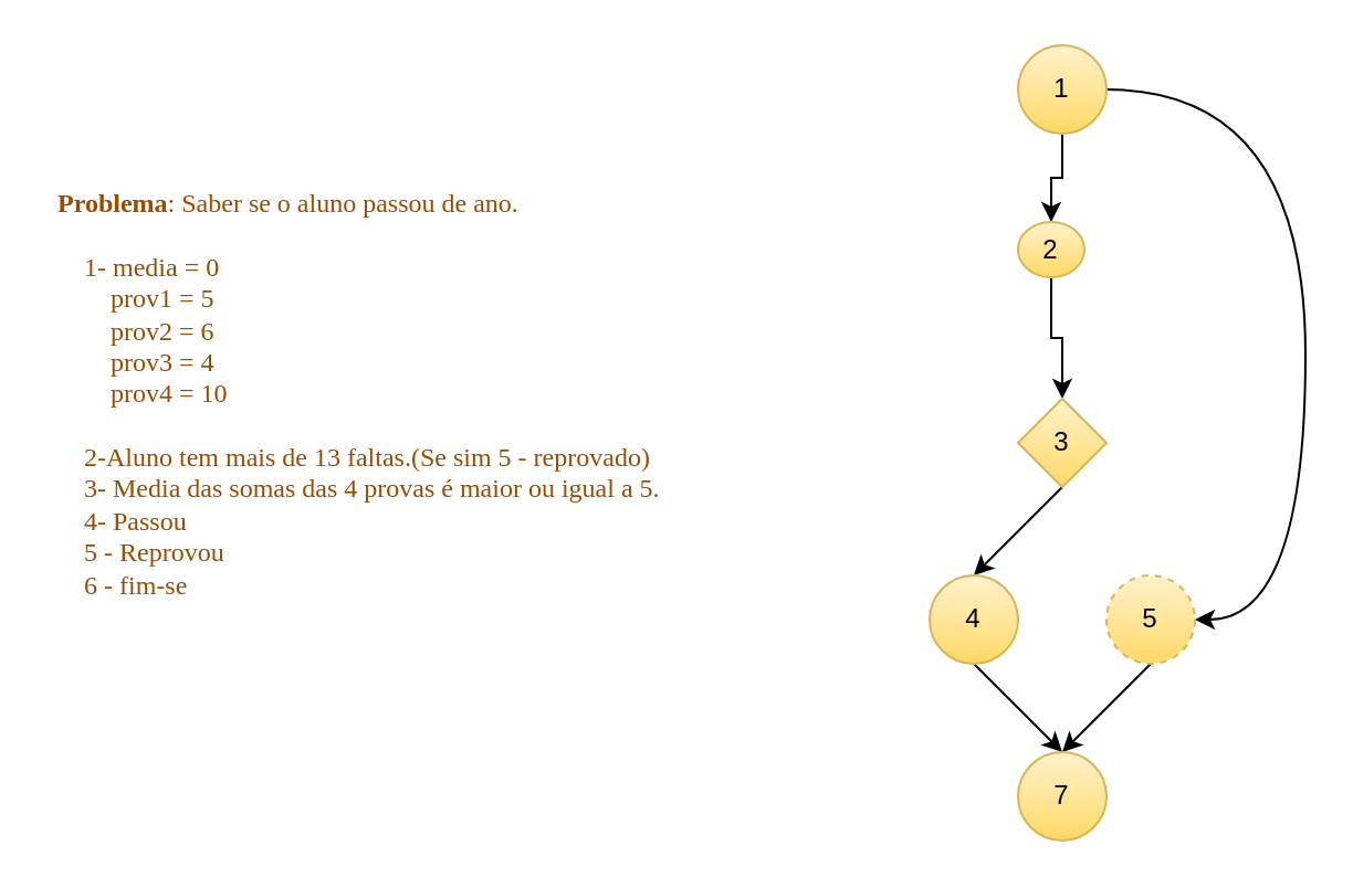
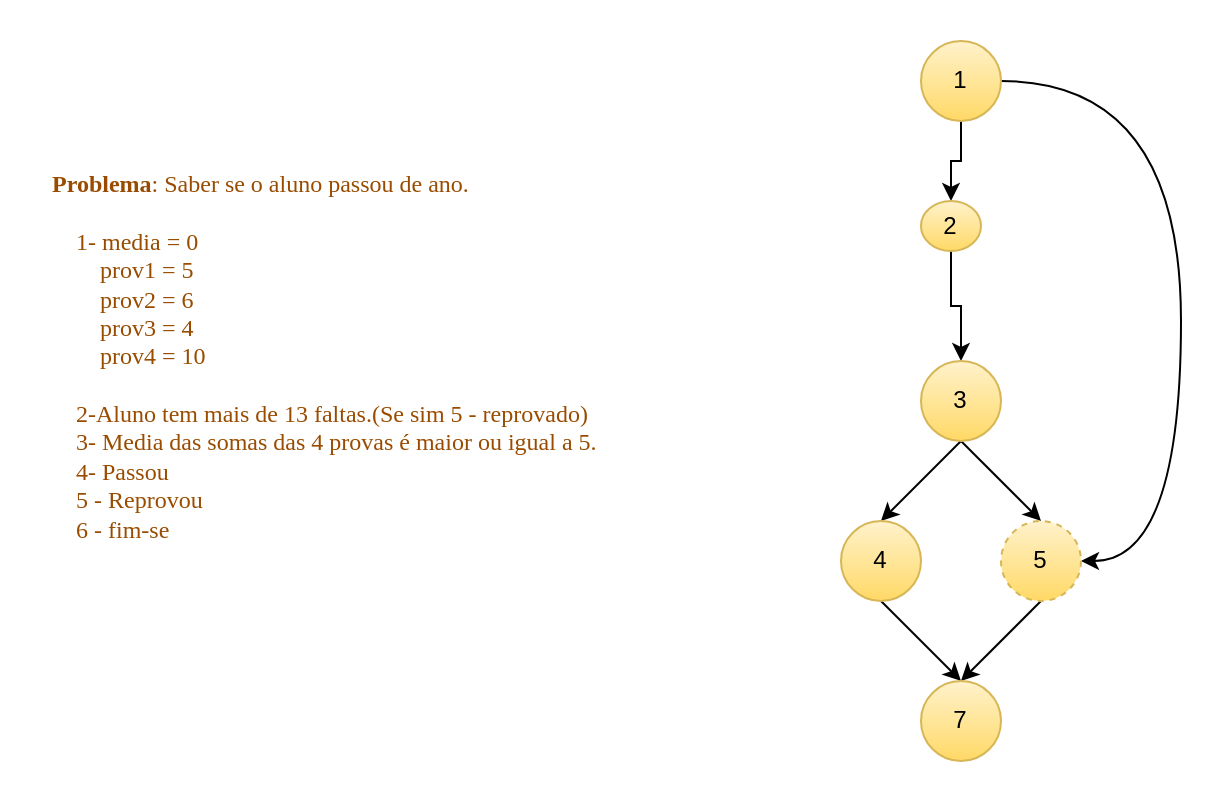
  <mxCell id="0" />
  <mxCell id="1" parent="0" />
  <mxCell id="2" value="&lt;font color=&quot;#994c00&quot; face=&quot;Verdana&quot;&gt;&lt;b&gt;Problema&lt;/b&gt;: Saber se o aluno passou de ano.&lt;br&gt;&lt;br&gt;&lt;span style=&quot;&quot;&gt;&lt;span style=&quot;white-space: pre;&quot;&gt;&amp;nbsp;&amp;nbsp;&amp;nbsp;&amp;nbsp;&lt;/span&gt;&lt;/span&gt;1- media = 0&lt;br&gt;&lt;span style=&quot;&quot;&gt;&lt;span style=&quot;white-space: pre;&quot;&gt;&amp;nbsp;&amp;nbsp;&amp;nbsp;&amp;nbsp;&lt;/span&gt;&lt;/span&gt;&amp;nbsp; &amp;nbsp; prov1 = 5&lt;br&gt;&lt;span style=&quot;white-space: pre;&quot;&gt;&#09;&lt;/span&gt;prov2 = 6&lt;br&gt;&lt;span style=&quot;white-space: pre;&quot;&gt;&#09;&lt;/span&gt;prov3 = 4&lt;br&gt;&lt;span style=&quot;white-space: pre;&quot;&gt;&#09;&lt;/span&gt;prov4 = 10&lt;br&gt;&lt;br&gt;&lt;span style=&quot;&quot;&gt;&lt;span style=&quot;white-space: pre;&quot;&gt;&amp;nbsp;&amp;nbsp;&amp;nbsp;&amp;nbsp;&lt;/span&gt;&lt;/span&gt;2-Aluno tem mais de 13 faltas.(Se sim 5 - reprovado)&lt;br&gt;&lt;span style=&quot;&quot;&gt;&lt;span style=&quot;white-space: pre;&quot;&gt;&amp;nbsp;&amp;nbsp;&amp;nbsp;&amp;nbsp;&lt;/span&gt;&lt;/span&gt;3- Media das somas das 4 provas é maior ou igual a 5.&lt;br&gt;&lt;span style=&quot;&quot;&gt;&lt;span style=&quot;white-space: pre;&quot;&gt;&amp;nbsp;&amp;nbsp;&amp;nbsp;&amp;nbsp;&lt;/span&gt;&lt;/span&gt;4- Passou&lt;br&gt;&amp;nbsp; &amp;nbsp; 5 - Reprovou&lt;br&gt;&amp;nbsp; &amp;nbsp; 6 - fim-se&lt;/font&gt;" style="text;strokeColor=none;fillColor=none;align=left;verticalAlign=middle;spacingLeft=4;spacingRight=4;overflow=hidden;points=[[0,0.5],[1,0.5]];portConstraint=eastwest;rotatable=0;whiteSpace=wrap;html=1;" vertex="1" parent="1"><mxGeometry x="20" y="35" width="350" height="285" as="geometry" /></mxCell>
  <mxCell id="3" style="edgeStyle=orthogonalEdgeStyle;rounded=0;orthogonalLoop=1;jettySize=auto;html=1;exitX=0.5;exitY=1;exitDx=0;exitDy=0;" edge="1" parent="1" source="5" target="7"><mxGeometry relative="1" as="geometry" /></mxCell>
  <mxCell id="4" style="edgeStyle=orthogonalEdgeStyle;shape=connector;rounded=0;orthogonalLoop=1;jettySize=auto;html=1;exitX=1;exitY=0.5;exitDx=0;exitDy=0;entryX=1;entryY=0.5;entryDx=0;entryDy=0;labelBackgroundColor=default;strokeColor=default;fontFamily=Helvetica;fontSize=11;fontColor=default;endArrow=classic;curved=1;" edge="1" parent="1" source="5" target="14"><mxGeometry relative="1" as="geometry"><Array as="points"><mxPoint x="590" y="40" /><mxPoint x="590" y="280" /></Array></mxGeometry></mxCell>
  <mxCell id="5" value="1" style="ellipse;whiteSpace=wrap;html=1;aspect=fixed;fillColor=#fff2cc;strokeColor=#d6b656;gradientColor=#ffd966;" vertex="1" parent="1"><mxGeometry x="460" y="20" width="40" height="40" as="geometry" /></mxCell>
  <mxCell id="6" style="edgeStyle=orthogonalEdgeStyle;rounded=0;orthogonalLoop=1;jettySize=auto;html=1;exitX=0.5;exitY=1;exitDx=0;exitDy=0;entryX=0.5;entryY=0;entryDx=0;entryDy=0;" edge="1" parent="1" source="7" target="10"><mxGeometry relative="1" as="geometry" /></mxCell>
  <mxCell id="7" value="2" style="ellipse;whiteSpace=wrap;html=1;aspect=fixed;fillColor=#fff2cc;gradientColor=#ffd966;strokeColor=#d6b656;" vertex="1" parent="1"><mxGeometry x="460" y="100" width="30" height="25" as="geometry" /></mxCell>
  <mxCell id="8" style="rounded=0;orthogonalLoop=1;jettySize=auto;html=1;exitX=0.5;exitY=1;exitDx=0;exitDy=0;entryX=0.5;entryY=0;entryDx=0;entryDy=0;" edge="1" parent="1" source="10" target="12"><mxGeometry relative="1" as="geometry" /></mxCell>
- <mxCell id="10" value="3" style="rhombus;whiteSpace=wrap;html=1;aspect=fixed;fillColor=#fff2cc;gradientColor=#ffd966;strokeColor=#d6b656;" vertex="1" parent="1"><mxGeometry x="460" y="180" width="40" height="40" as="geometry" /></mxCell>
+ <mxCell id="9" style="rounded=0;orthogonalLoop=1;jettySize=auto;html=1;exitX=0.5;exitY=1;exitDx=0;exitDy=0;entryX=0.5;entryY=0;entryDx=0;entryDy=0;" edge="1" parent="1" source="10" target="14"><mxGeometry relative="1" as="geometry" /></mxCell>
+ <mxCell id="10" value="3" style="ellipse;whiteSpace=wrap;html=1;aspect=fixed;fillColor=#fff2cc;gradientColor=#ffd966;strokeColor=#d6b656;" vertex="1" parent="1"><mxGeometry x="460" y="180" width="40" height="40" as="geometry" /></mxCell>
  <mxCell id="11" style="edgeStyle=none;shape=connector;rounded=0;orthogonalLoop=1;jettySize=auto;html=1;exitX=0.5;exitY=1;exitDx=0;exitDy=0;entryX=0.5;entryY=0;entryDx=0;entryDy=0;labelBackgroundColor=default;strokeColor=default;fontFamily=Helvetica;fontSize=11;fontColor=default;endArrow=classic;" edge="1" parent="1" source="12" target="15"><mxGeometry relative="1" as="geometry" /></mxCell>
  <mxCell id="12" value="4" style="ellipse;whiteSpace=wrap;html=1;aspect=fixed;fillColor=#fff2cc;gradientColor=#ffd966;strokeColor=#d6b656;" vertex="1" parent="1"><mxGeometry x="420" y="260" width="40" height="40" as="geometry" /></mxCell>
  <mxCell id="13" style="edgeStyle=none;shape=connector;rounded=0;orthogonalLoop=1;jettySize=auto;html=1;exitX=0.5;exitY=1;exitDx=0;exitDy=0;labelBackgroundColor=default;strokeColor=default;fontFamily=Helvetica;fontSize=11;fontColor=default;endArrow=classic;" edge="1" parent="1" source="14"><mxGeometry relative="1" as="geometry"><mxPoint x="480" y="340" as="targetPoint" /></mxGeometry></mxCell>
  <mxCell id="14" value="5" style="ellipse;whiteSpace=wrap;html=1;aspect=fixed;fillColor=#fff2cc;gradientColor=#ffd966;strokeColor=#d6b656;dashed=1;" vertex="1" parent="1"><mxGeometry x="500" y="260" width="40" height="40" as="geometry" /></mxCell>
  <mxCell id="15" value="7" style="ellipse;whiteSpace=wrap;html=1;aspect=fixed;fillColor=#fff2cc;gradientColor=#ffd966;strokeColor=#d6b656;" vertex="1" parent="1"><mxGeometry x="460" y="340" width="40" height="40" as="geometry" /></mxCell>
